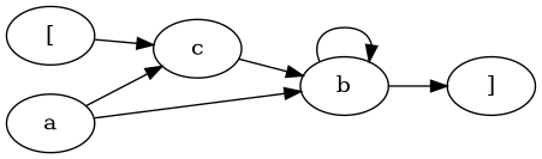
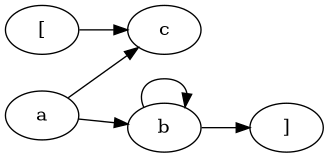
  digraph {
    rankdir=LR
    n1 [label="["]
    n2 [label=c]
    n3 [label=b]
    n4 [label="]"]
    n5 [label=a]
    n1 -> n2
-   n2 -> n3
    n3 -> n3
    n3 -> n4
    n5 -> n2
    n5 -> n3
  }
